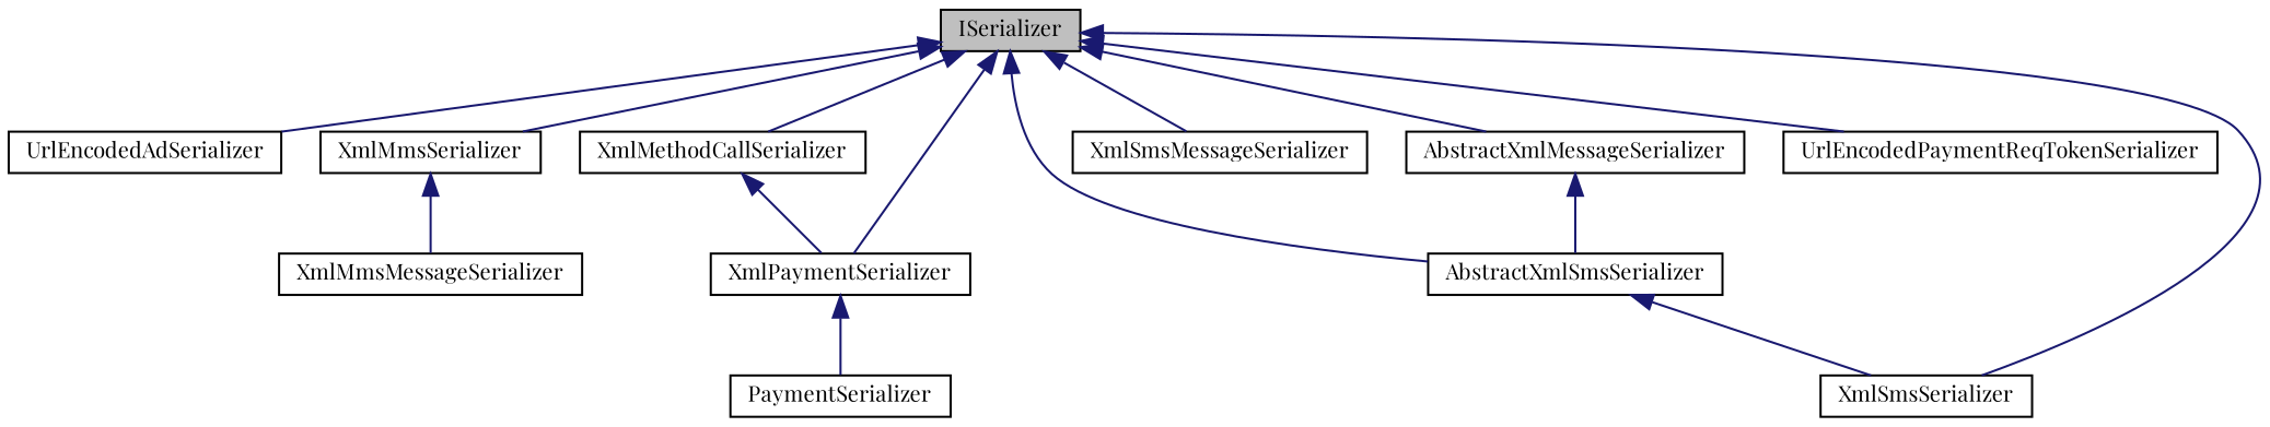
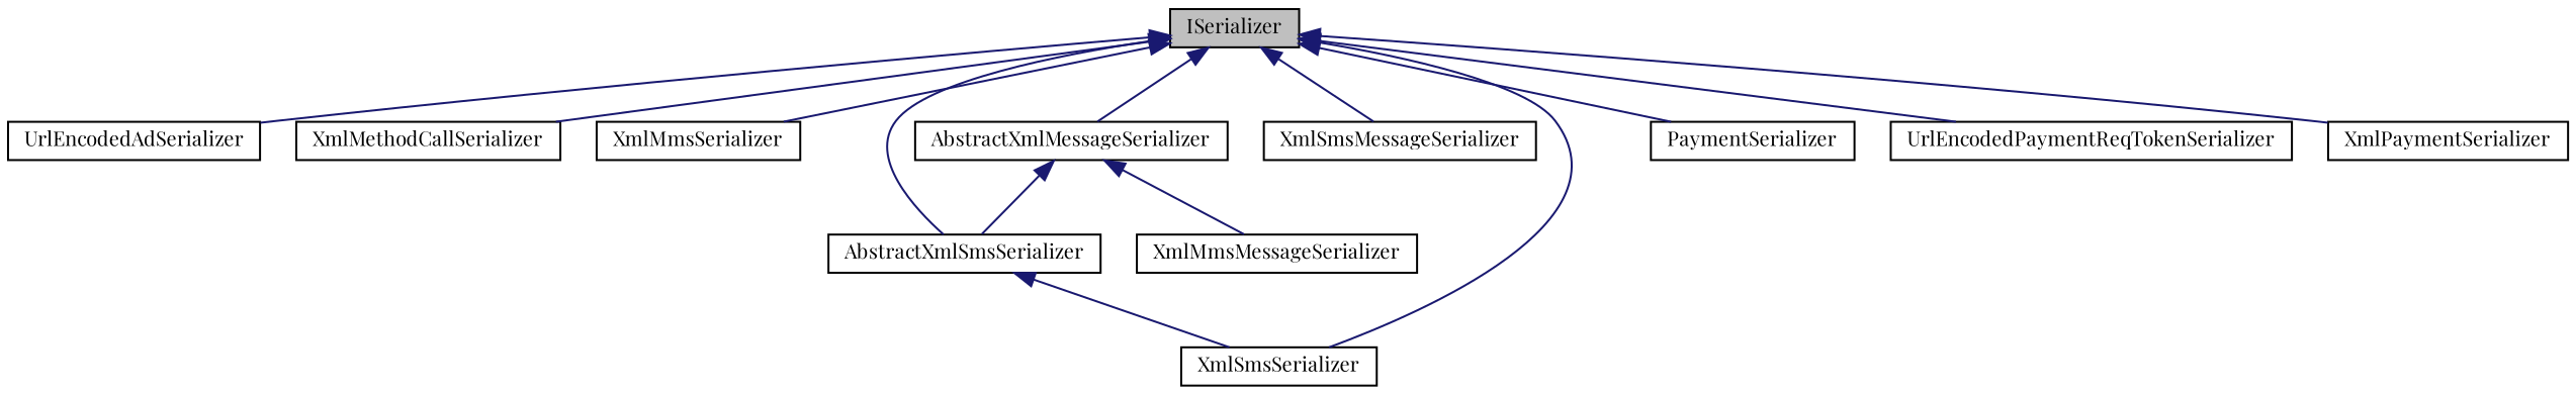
  digraph {
    fontname="Playfair Display"
    rankdir=TB
    node [color=black fontname="Playfair Display" fontsize=10 shape=record]
    edge [color=midnightblue dir=back fontname="Playfair Display" fontsize=10 labelfontname="FreeSans.ttf" labelfontsize=10 style=solid]
    n1 [fillcolor=grey75 fontcolor=black height=0.2 label=ISerializer style=filled width=0.4]
    n2 [height=0.2 label=UrlEncodedAdSerializer width=0.4]
    n3 [height=0.2 label=XmlMethodCallSerializer width=0.4]
    n4 [height=0.2 label=XmlMmsSerializer width=0.4]
    n5 [height=0.2 label=AbstractXmlMessageSerializer width=0.4]
    n6 [height=0.2 label=AbstractXmlSmsSerializer width=0.4]
    n7 [height=0.2 label=XmlSmsMessageSerializer width=0.4]
    n8 [height=0.2 label=XmlSmsSerializer width=0.4]
    n9 [height=0.2 label=PaymentSerializer width=0.4]
    n10 [height=0.2 label=UrlEncodedPaymentReqTokenSerializer width=0.4]
    n11 [height=0.2 label=XmlPaymentSerializer width=0.4]
    n12 [height=0.2 label=XmlMmsMessageSerializer width=0.4]
    n1 -> n2
    n1 -> n3
    n1 -> n4
    n1 -> n5
    n1 -> n6
    n1 -> n7
    n1 -> n8
-   n11 -> n9
+   n1 -> n9
    n1 -> n10
    n1 -> n11
-   n3 -> n11
    n5 -> n6
-   n4 -> n12
+   n5 -> n12
    n6 -> n8
  }
